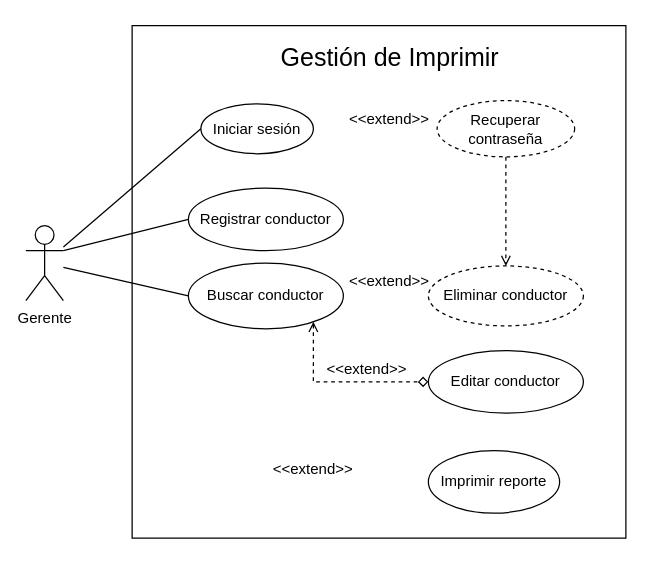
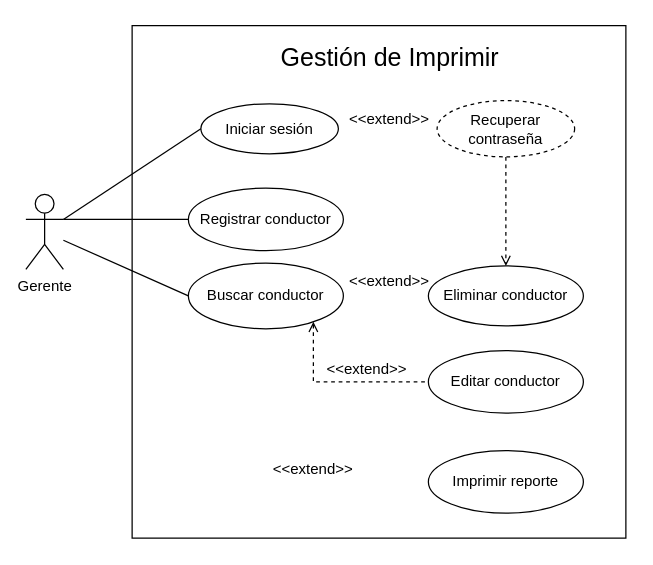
  <mxCell id="0" />
  <mxCell id="1" parent="0" />
  <mxCell id="2" value="" style="rounded=0;whiteSpace=wrap;html=1;" vertex="1" parent="1"><mxGeometry x="105" y="20" width="395" height="410" as="geometry" /></mxCell>
- <mxCell id="3" value="Gerente" style="shape=umlActor;verticalLabelPosition=bottom;verticalAlign=top;html=1;outlineConnect=0;" vertex="1" parent="1"><mxGeometry x="20" y="180" width="30" height="60" as="geometry" /></mxCell>
- <mxCell id="4" value="Iniciar sesión" style="ellipse;whiteSpace=wrap;html=1;" vertex="1" parent="1"><mxGeometry x="160" y="82.5" width="90" height="40" as="geometry" /></mxCell>
+ <mxCell id="3" value="Gerente" style="shape=umlActor;verticalLabelPosition=bottom;verticalAlign=top;html=1;outlineConnect=0;" vertex="1" parent="1"><mxGeometry x="20" y="155" width="30" height="60" as="geometry" /></mxCell>
+ <mxCell id="4" value="Iniciar sesión" style="ellipse;whiteSpace=wrap;html=1;" vertex="1" parent="1"><mxGeometry x="160" y="82.5" width="110" height="40" as="geometry" /></mxCell>
  <mxCell id="5" style="edgeStyle=orthogonalEdgeStyle;rounded=0;orthogonalLoop=1;jettySize=auto;html=1;endArrow=open;endFill=0;dashed=1;" edge="1" parent="1" source="6" target="10"><mxGeometry relative="1" as="geometry" /></mxCell>
  <mxCell id="6" value="Recuperar contraseña" style="ellipse;whiteSpace=wrap;html=1;dashed=1;" vertex="1" parent="1"><mxGeometry x="349" y="80" width="110" height="45" as="geometry" /></mxCell>
- <mxCell id="7" style="edgeStyle=orthogonalEdgeStyle;rounded=0;orthogonalLoop=1;jettySize=auto;html=1;entryX=0;entryY=0.5;entryDx=0;entryDy=0;dashed=1;startArrow=open;startFill=0;endArrow=diamond;endFill=0;" edge="1" parent="1" source="8" target="9"><mxGeometry relative="1" as="geometry"><Array as="points"><mxPoint x="250" y="305" /></Array></mxGeometry></mxCell>
+ <mxCell id="7" style="edgeStyle=orthogonalEdgeStyle;rounded=0;orthogonalLoop=1;jettySize=auto;html=1;entryX=0;entryY=0.5;entryDx=0;entryDy=0;dashed=1;startArrow=open;startFill=0;endArrow=none;endFill=0;" edge="1" parent="1" source="8" target="9"><mxGeometry relative="1" as="geometry"><Array as="points"><mxPoint x="250" y="305" /></Array></mxGeometry></mxCell>
  <mxCell id="8" value="Buscar conductor" style="ellipse;whiteSpace=wrap;html=1;" vertex="1" parent="1"><mxGeometry x="150" y="210" width="124" height="52.5" as="geometry" /></mxCell>
  <mxCell id="9" value="Editar conductor" style="ellipse;whiteSpace=wrap;html=1;" vertex="1" parent="1"><mxGeometry x="342" y="280" width="124" height="50" as="geometry" /></mxCell>
- <mxCell id="10" value="Eliminar conductor" style="ellipse;whiteSpace=wrap;html=1;dashed=1;" vertex="1" parent="1"><mxGeometry x="342" y="212.25" width="124" height="48" as="geometry" /></mxCell>
+ <mxCell id="10" value="Eliminar conductor" style="ellipse;whiteSpace=wrap;html=1;" vertex="1" parent="1"><mxGeometry x="342" y="212.25" width="124" height="48" as="geometry" /></mxCell>
  <mxCell id="11" value="Registrar conductor" style="ellipse;whiteSpace=wrap;html=1;" vertex="1" parent="1"><mxGeometry x="150" y="150" width="124" height="50" as="geometry" /></mxCell>
  <mxCell id="12" value="" style="endArrow=none;html=1;rounded=0;exitX=1;exitY=0.333;exitDx=0;exitDy=0;exitPerimeter=0;entryX=0;entryY=0.5;entryDx=0;entryDy=0;endFill=0;" edge="1" parent="1" source="3" target="11"><mxGeometry width="50" height="50" relative="1" as="geometry"><mxPoint x="80" y="180" as="sourcePoint" /><mxPoint x="130" y="130" as="targetPoint" /></mxGeometry></mxCell>
  <mxCell id="13" value="" style="endArrow=none;html=1;rounded=0;entryX=0;entryY=0.5;entryDx=0;entryDy=0;endFill=0;" edge="1" parent="1" source="3" target="8"><mxGeometry width="50" height="50" relative="1" as="geometry"><mxPoint x="90" y="245" as="sourcePoint" /><mxPoint x="140" y="195" as="targetPoint" /></mxGeometry></mxCell>
  <mxCell id="14" value="&amp;lt;&amp;lt;extend&amp;gt;&amp;gt;" style="text;html=1;strokeColor=none;fillColor=none;align=center;verticalAlign=middle;whiteSpace=wrap;rounded=0;" vertex="1" parent="1"><mxGeometry x="287" y="220" width="48" height="10" as="geometry" /></mxCell>
  <mxCell id="15" value="&amp;lt;&amp;lt;extend&amp;gt;&amp;gt;" style="text;html=1;strokeColor=none;fillColor=none;align=center;verticalAlign=middle;whiteSpace=wrap;rounded=0;" vertex="1" parent="1"><mxGeometry x="268.5" y="290" width="48" height="10" as="geometry" /></mxCell>
- <mxCell id="16" value="Imprimir reporte" style="ellipse;whiteSpace=wrap;html=1;" vertex="1" parent="1"><mxGeometry x="342" y="360" width="105" height="50" as="geometry" /></mxCell>
+ <mxCell id="16" value="Imprimir reporte" style="ellipse;whiteSpace=wrap;html=1;" vertex="1" parent="1"><mxGeometry x="342" y="360" width="124" height="50" as="geometry" /></mxCell>
  <mxCell id="17" value="&amp;lt;&amp;lt;extend&amp;gt;&amp;gt;" style="text;html=1;strokeColor=none;fillColor=none;align=center;verticalAlign=middle;whiteSpace=wrap;rounded=0;" vertex="1" parent="1"><mxGeometry x="226" y="370" width="48" height="10" as="geometry" /></mxCell>
  <mxCell id="18" value="" style="endArrow=none;html=1;rounded=0;entryX=0;entryY=0.5;entryDx=0;entryDy=0;endFill=0;" edge="1" parent="1" source="3" target="4"><mxGeometry width="50" height="50" relative="1" as="geometry"><mxPoint x="50" y="125" as="sourcePoint" /><mxPoint x="150" y="100" as="targetPoint" /></mxGeometry></mxCell>
  <mxCell id="19" value="&amp;lt;&amp;lt;extend&amp;gt;&amp;gt;" style="text;html=1;strokeColor=none;fillColor=none;align=center;verticalAlign=middle;whiteSpace=wrap;rounded=0;" vertex="1" parent="1"><mxGeometry x="287" y="90" width="48" height="10" as="geometry" /></mxCell>
  <mxCell id="20" value="Gestión de Imprimir" style="text;html=1;strokeColor=none;fillColor=none;align=center;verticalAlign=middle;whiteSpace=wrap;rounded=0;fontSize=20;" vertex="1" parent="1"><mxGeometry x="196.5" y="30" width="229" height="30" as="geometry" /></mxCell>
